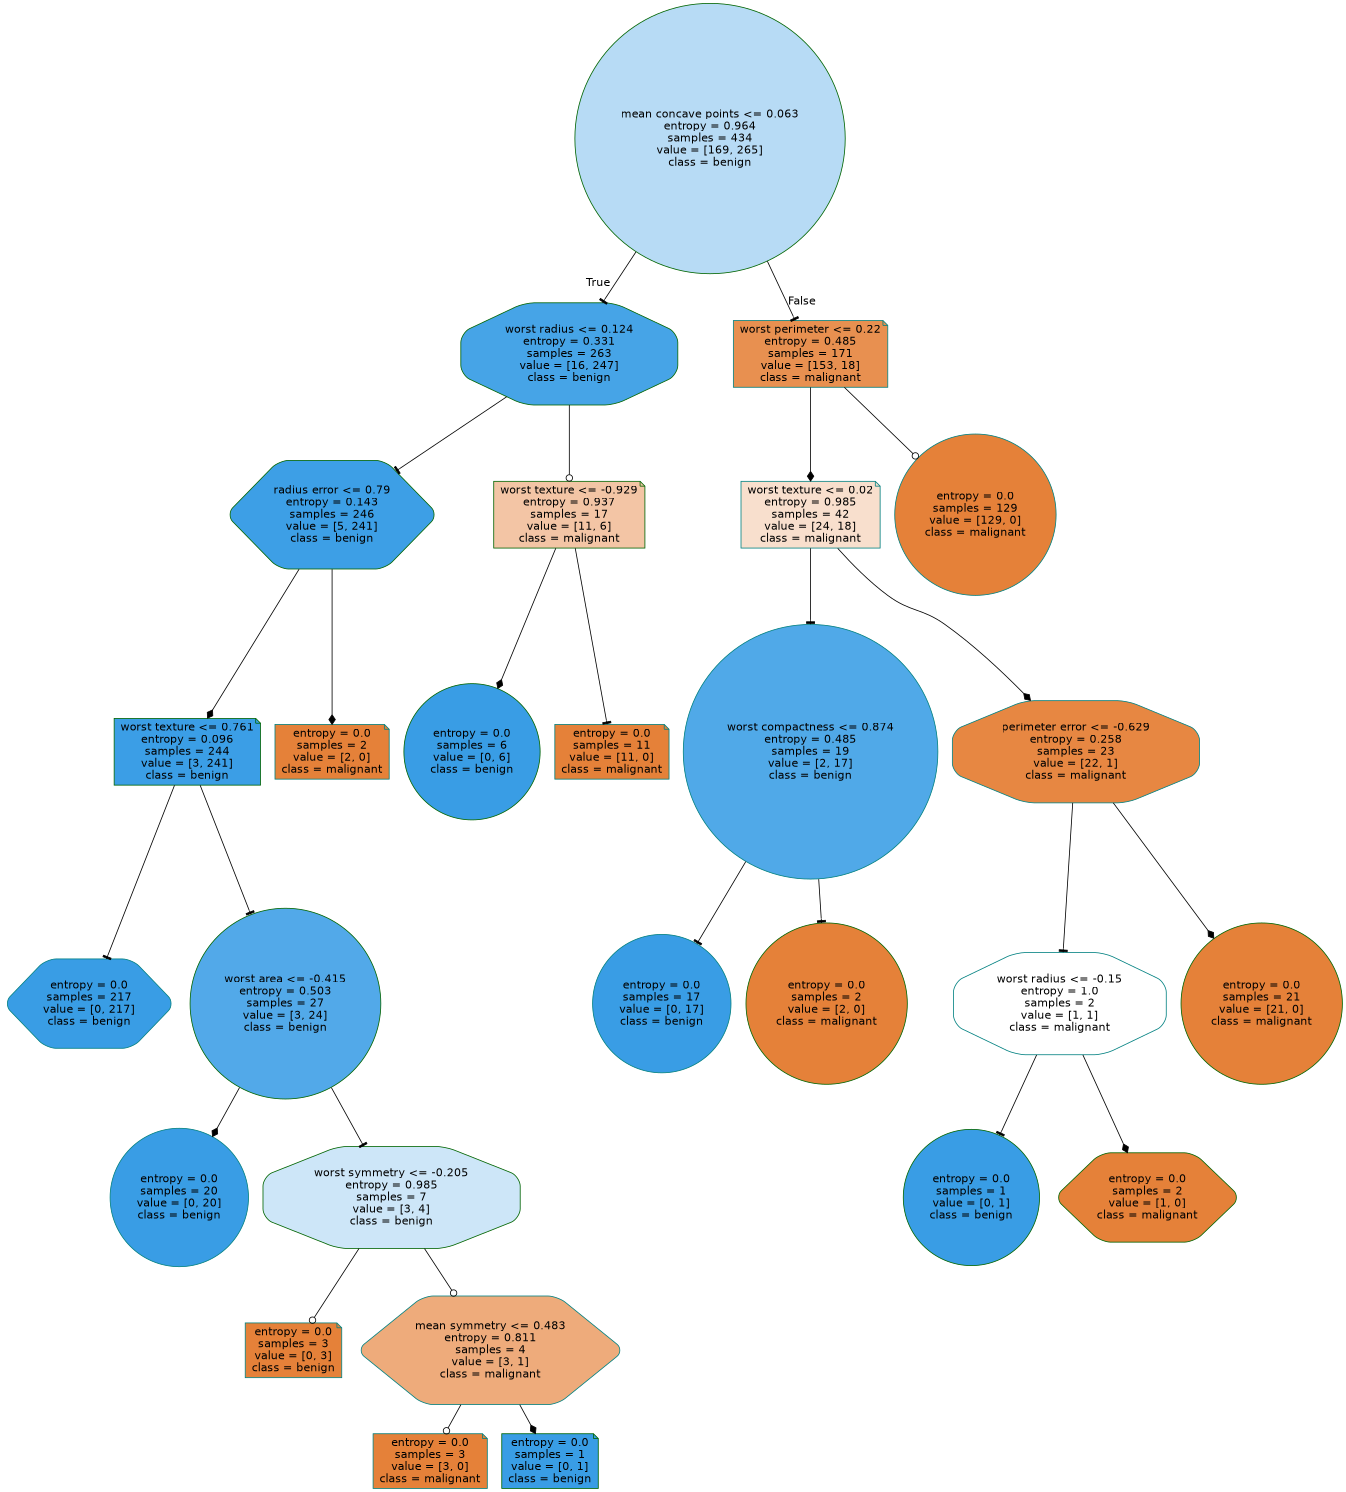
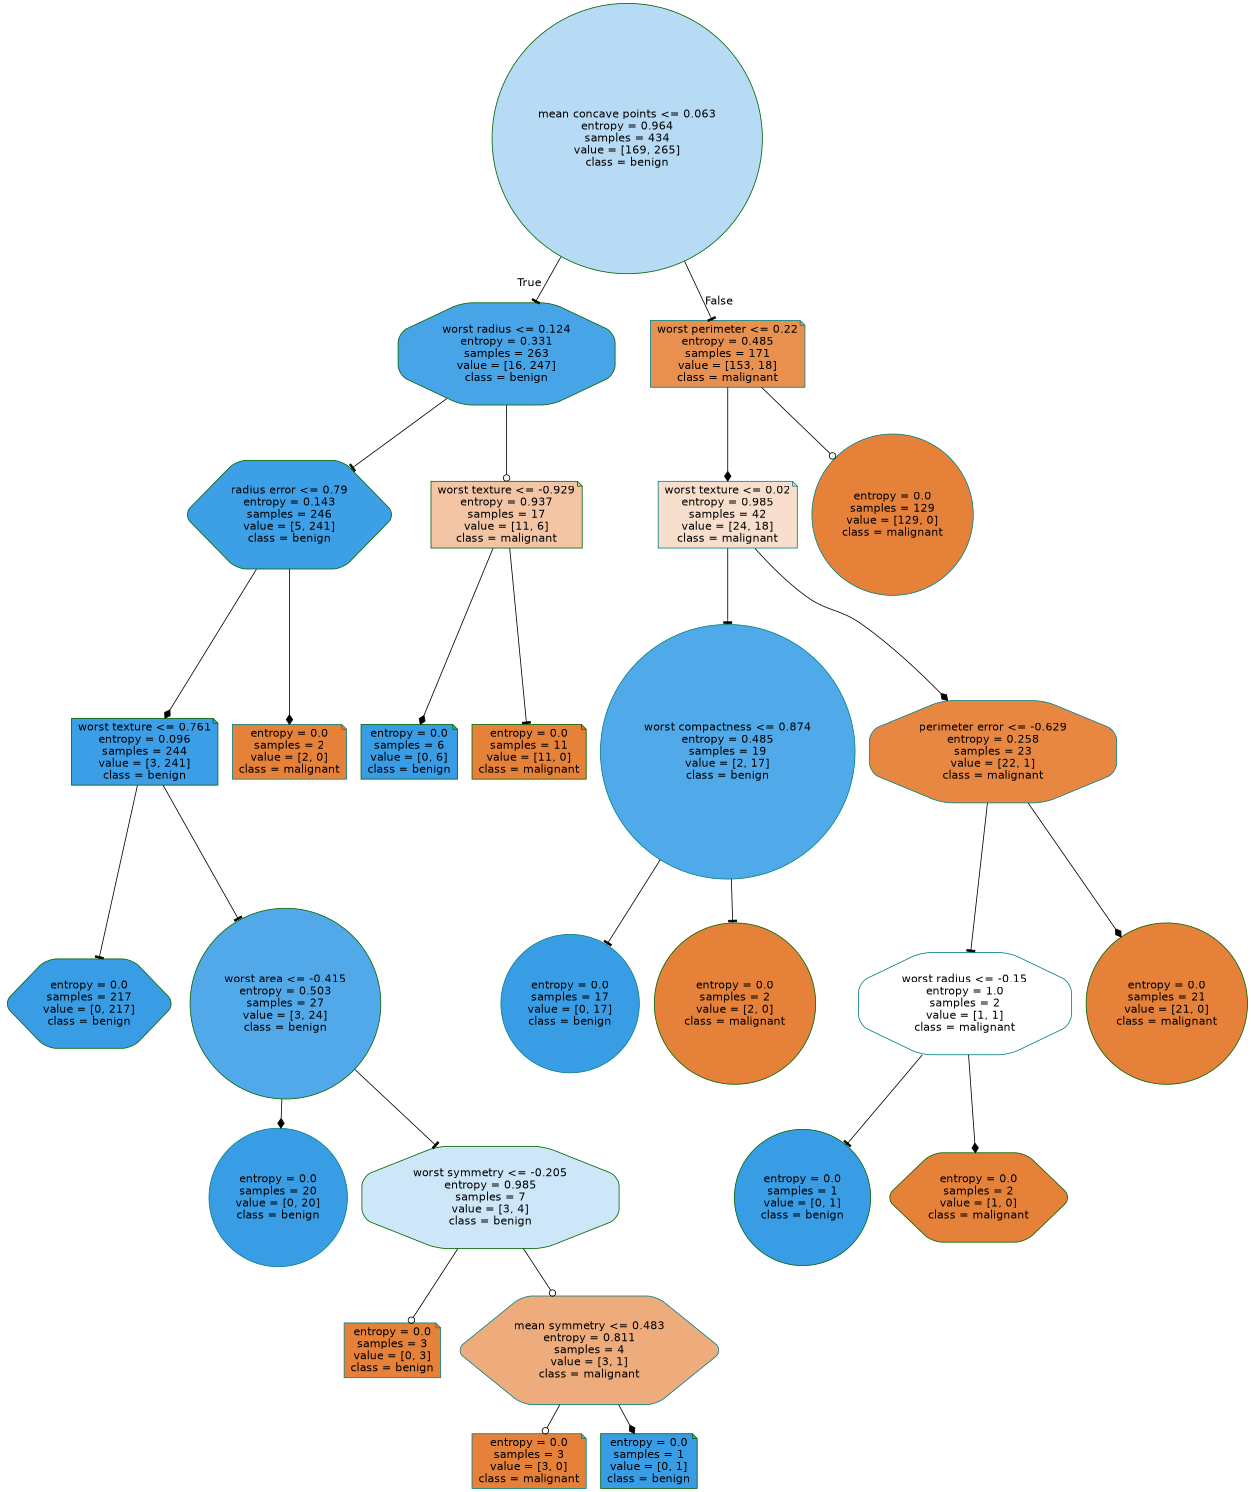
  digraph {
    node [color=darkgreen fillcolor="#e58139ff" fontname=helvetica shape=circle style="filled, rounded"]
    edge [arrowhead=tee fontname=helvetica]
    n1 [fillcolor="#399de55c" label="mean concave points <= 0.063\nentropy = 0.964\nsamples = 434\nvalue = [169, 265]\nclass = benign"]
    n2 [fillcolor="#399de5ee" label="worst radius <= 0.124\nentropy = 0.331\nsamples = 263\nvalue = [16, 247]\nclass = benign" shape=octagon]
    n3 [color=teal fillcolor="#e58139e1" label="worst perimeter <= 0.22\nentropy = 0.485\nsamples = 171\nvalue = [153, 18]\nclass = malignant" shape=note]
    n4 [fillcolor="#399de5fa" label="radius error <= 0.79\nentropy = 0.143\nsamples = 246\nvalue = [5, 241]\nclass = benign" shape=hexagon]
    n5 [fillcolor="#e5813974" label="worst texture <= -0.929\nentropy = 0.937\nsamples = 17\nvalue = [11, 6]\nclass = malignant" shape=note]
    n6 [color=teal fillcolor="#e5813940" label="worst texture <= 0.02\nentropy = 0.985\nsamples = 42\nvalue = [24, 18]\nclass = malignant" shape=note]
    n7 [color=teal label="entropy = 0.0\nsamples = 129\nvalue = [129, 0]\nclass = malignant"]
    n8 [fillcolor="#399de5fc" label="worst texture <= 0.761\nentropy = 0.096\nsamples = 244\nvalue = [3, 241]\nclass = benign" shape=note]
    n9 [color=teal label="entropy = 0.0\nsamples = 2\nvalue = [2, 0]\nclass = malignant" shape=note]
-   n10 [fillcolor="#399de5ff" label="entropy = 0.0\nsamples = 6\nvalue = [0, 6]\nclass = benign"]
-   n11 [color=teal label="entropy = 0.0\nsamples = 11\nvalue = [11, 0]\nclass = malignant" shape=note]
-   n12 [color=teal fillcolor="#399de5ff" label="entropy = 0.0\nsamples = 217\nvalue = [0, 217]\nclass = benign" shape=hexagon]
+   n10 [fillcolor="#399de5ff" label="entropy = 0.0\nsamples = 6\nvalue = [0, 6]\nclass = benign" shape=note]
+   n11 [label="entropy = 0.0\nsamples = 11\nvalue = [11, 0]\nclass = malignant" shape=note]
+   n12 [fillcolor="#399de5ff" label="entropy = 0.0\nsamples = 217\nvalue = [0, 217]\nclass = benign" shape=hexagon]
    n13 [fillcolor="#399de5df" label="worst area <= -0.415\nentropy = 0.503\nsamples = 27\nvalue = [3, 24]\nclass = benign"]
    n14 [color=teal fillcolor="#399de5ff" label="entropy = 0.0\nsamples = 20\nvalue = [0, 20]\nclass = benign"]
    n15 [fillcolor="#399de540" label="worst symmetry <= -0.205\nentropy = 0.985\nsamples = 7\nvalue = [3, 4]\nclass = benign" shape=octagon]
    n16 [color=teal label="entropy = 0.0\nsamples = 3\nvalue = [0, 3]\nclass = benign" shape=note]
    n17 [color=teal fillcolor="#e58139aa" label="mean symmetry <= 0.483\nentropy = 0.811\nsamples = 4\nvalue = [3, 1]\nclass = malignant" shape=hexagon]
    n18 [color=teal label="entropy = 0.0\nsamples = 3\nvalue = [3, 0]\nclass = malignant" shape=note]
    n19 [fillcolor="#399de5ff" label="entropy = 0.0\nsamples = 1\nvalue = [0, 1]\nclass = benign" shape=note]
    n20 [color=teal fillcolor="#399de5e1" label="worst compactness <= 0.874\nentropy = 0.485\nsamples = 19\nvalue = [2, 17]\nclass = benign"]
    n21 [color=teal fillcolor="#e58139f3" label="perimeter error <= -0.629\nentropy = 0.258\nsamples = 23\nvalue = [22, 1]\nclass = malignant" shape=octagon]
    n22 [color=teal fillcolor="#399de5ff" label="entropy = 0.0\nsamples = 17\nvalue = [0, 17]\nclass = benign"]
    n23 [label="entropy = 0.0\nsamples = 2\nvalue = [2, 0]\nclass = malignant"]
    n24 [color=teal fillcolor="#e5813900" label="worst radius <= -0.15\nentropy = 1.0\nsamples = 2\nvalue = [1, 1]\nclass = malignant" shape=octagon]
    n25 [label="entropy = 0.0\nsamples = 21\nvalue = [21, 0]\nclass = malignant"]
    n26 [fillcolor="#399de5ff" label="entropy = 0.0\nsamples = 1\nvalue = [0, 1]\nclass = benign"]
    n27 [label="entropy = 0.0\nsamples = 2\nvalue = [1, 0]\nclass = malignant" shape=hexagon]
    n1 -> n2 [headlabel=True labelangle=45 labeldistance=2.5]
    n1 -> n3 [headlabel=False labelangle=-45 labeldistance=2.5]
    n2 -> n4
    n2 -> n5 [arrowhead=odot]
    n3 -> n6 [arrowhead=diamond]
    n3 -> n7 [arrowhead=odot]
    n4 -> n8 [arrowhead=diamond]
    n4 -> n9 [arrowhead=diamond]
    n5 -> n10 [arrowhead=diamond]
    n5 -> n11
    n6 -> n20
    n6 -> n21 [arrowhead=diamond]
    n8 -> n12
    n8 -> n13
    n13 -> n14 [arrowhead=diamond]
    n13 -> n15
    n15 -> n16 [arrowhead=odot]
    n15 -> n17 [arrowhead=odot]
    n17 -> n18 [arrowhead=odot]
    n17 -> n19 [arrowhead=diamond]
    n20 -> n22
    n20 -> n23
    n21 -> n24
    n21 -> n25 [arrowhead=diamond]
    n24 -> n26
    n24 -> n27 [arrowhead=diamond]
  }
